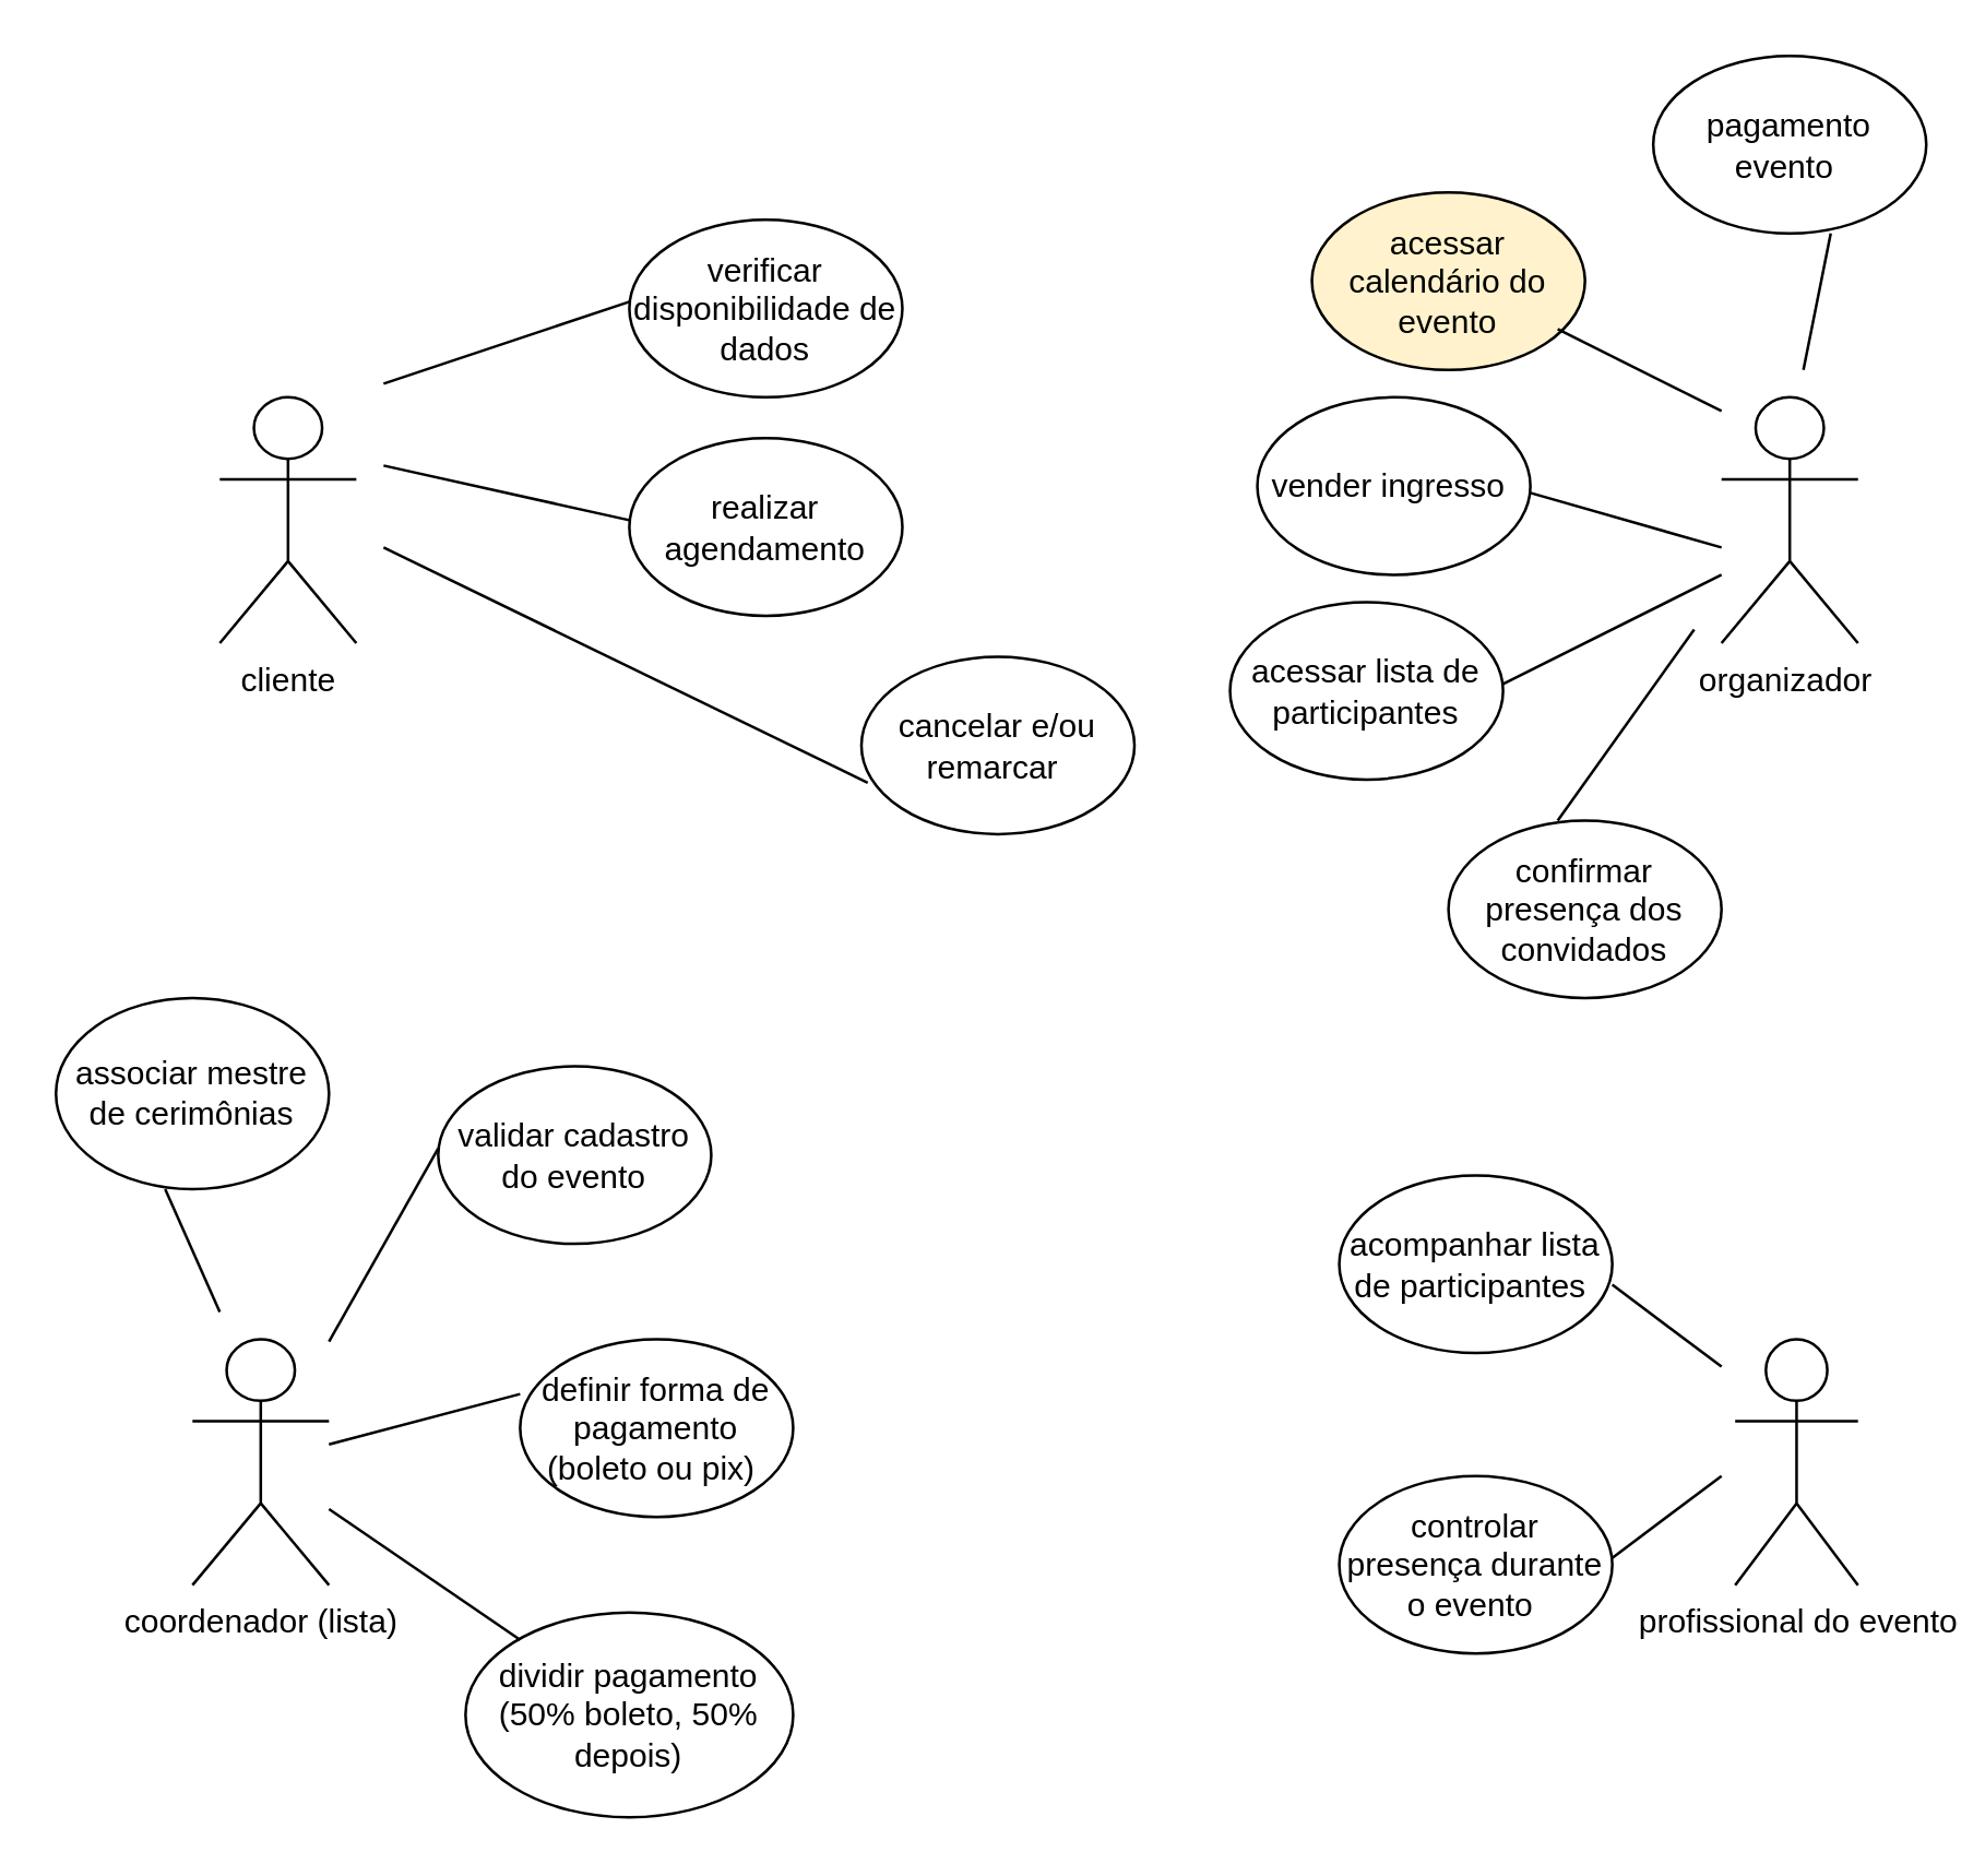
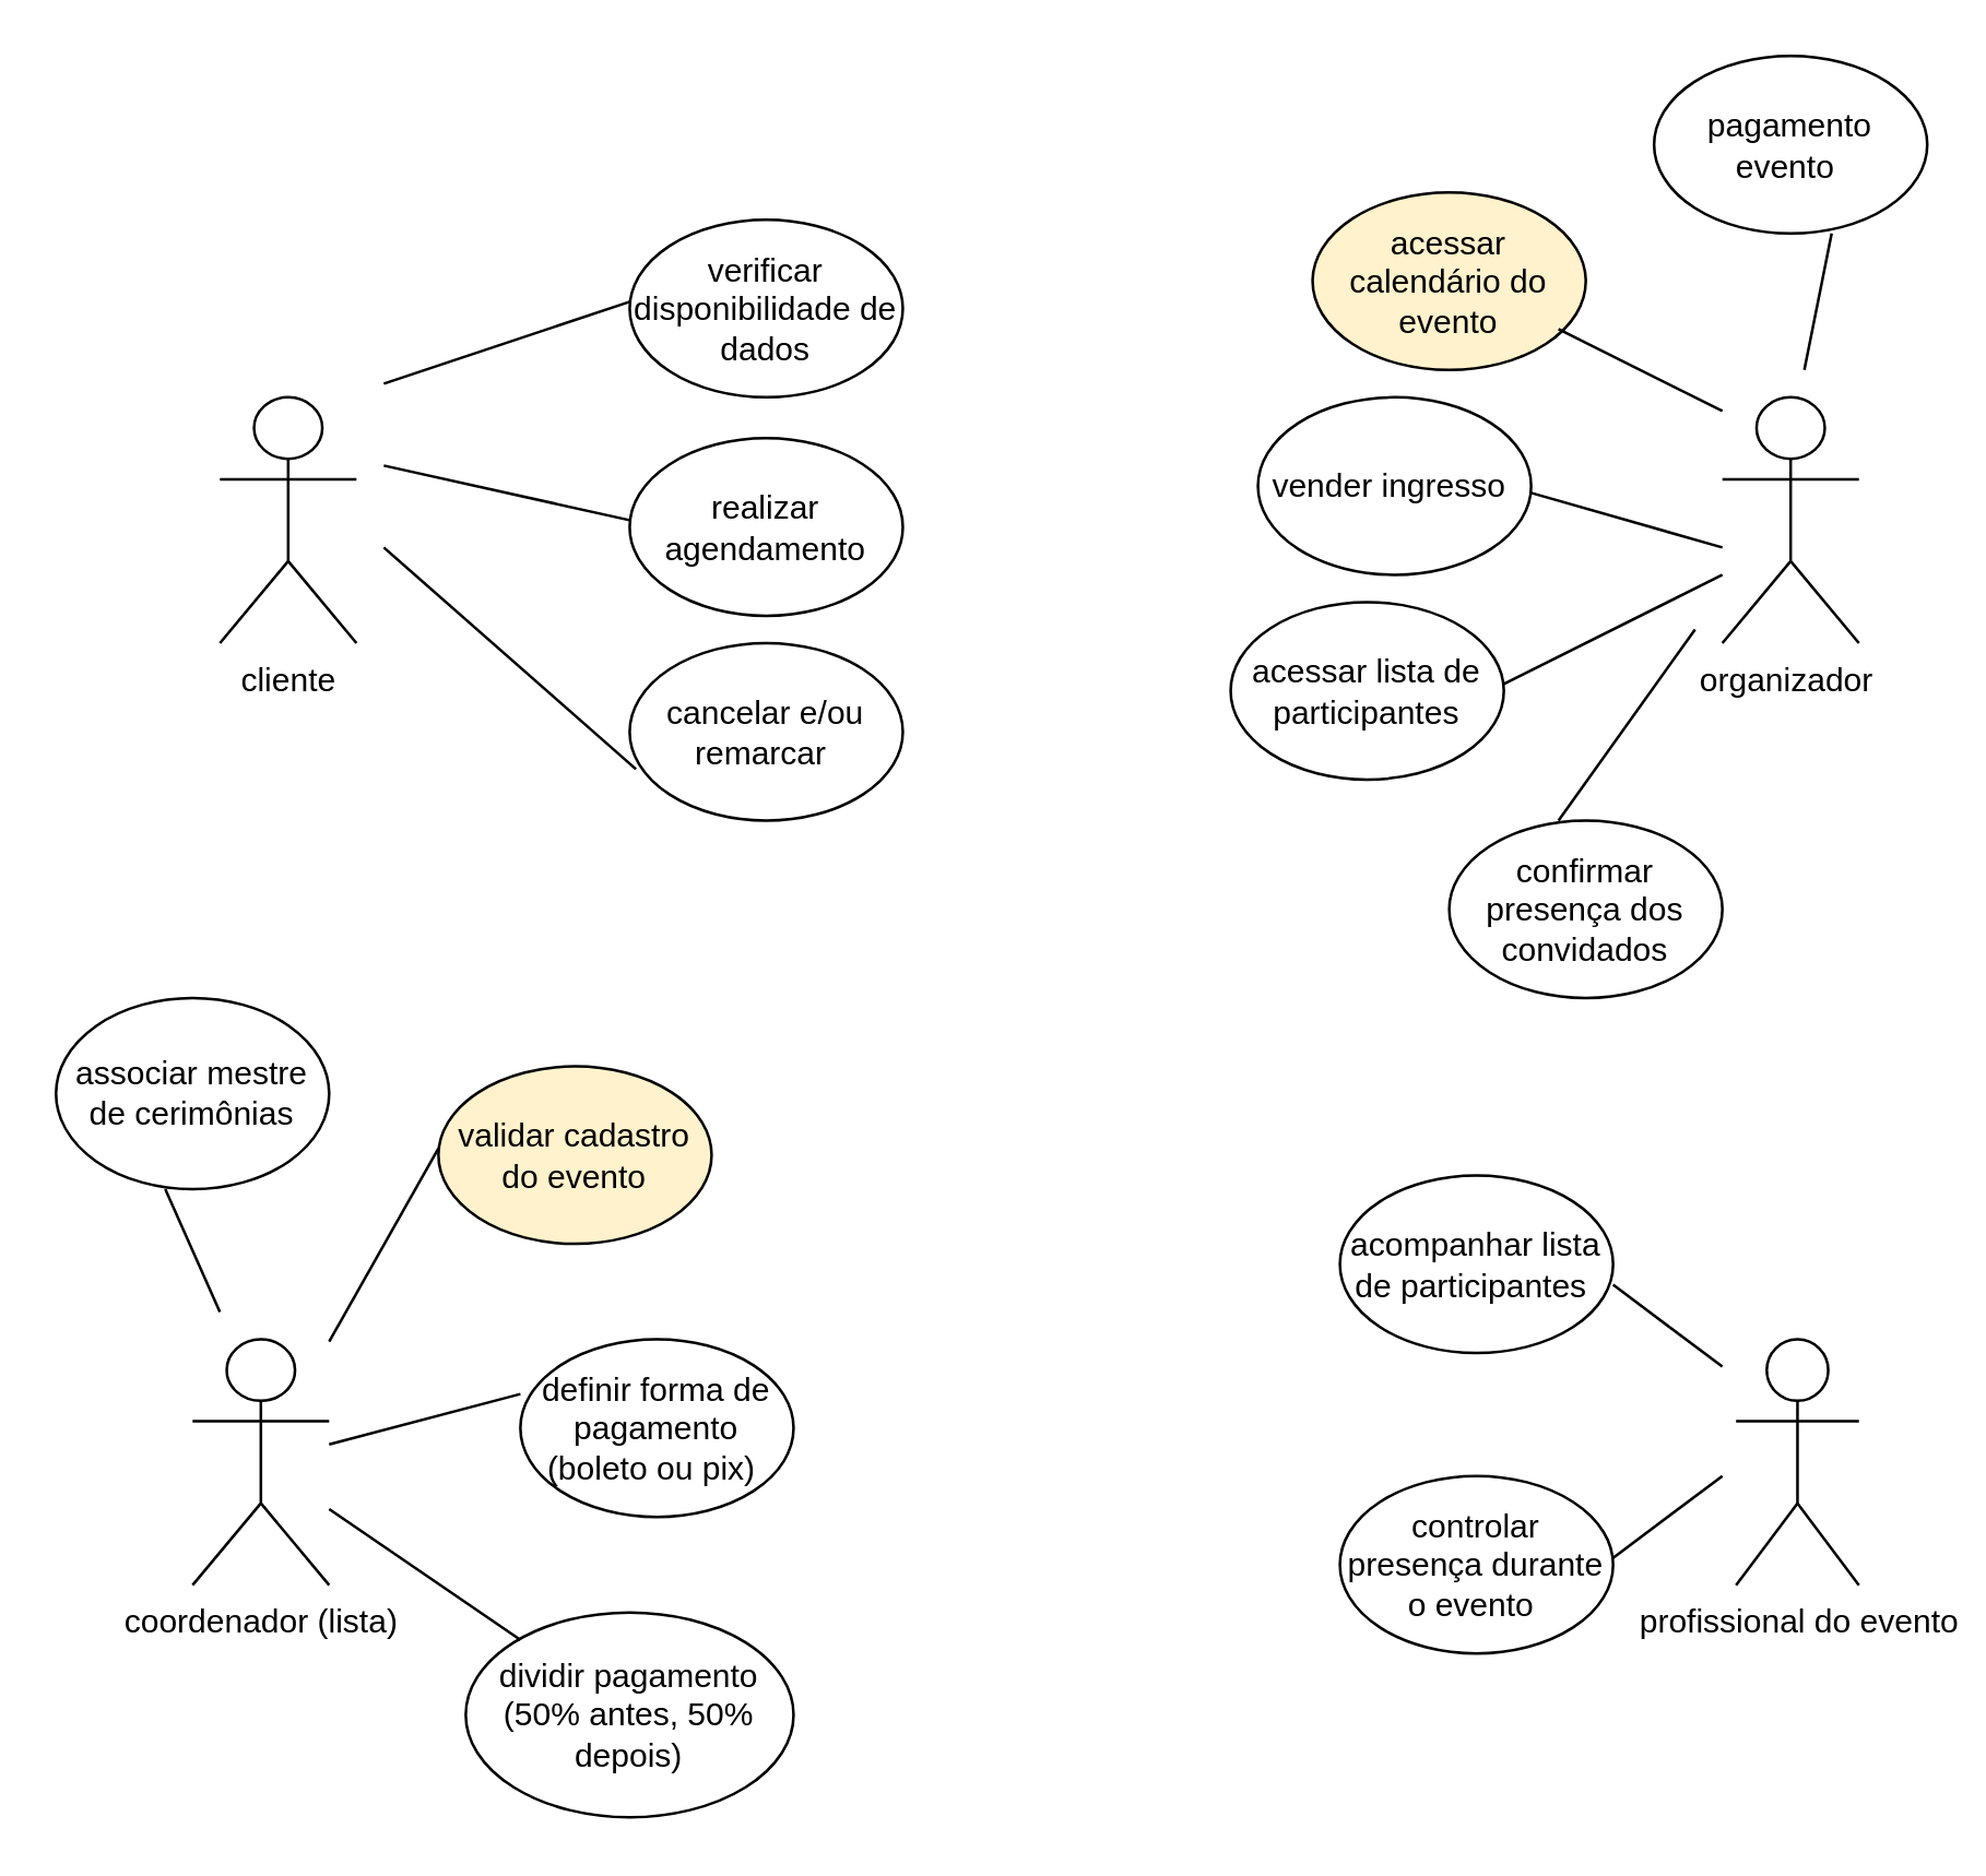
  <mxCell id="0" />
  <mxCell id="1" parent="0" />
  <mxCell id="2" value="&lt;font style=&quot;vertical-align: inherit;&quot;&gt;&lt;font style=&quot;vertical-align: inherit;&quot;&gt;cliente&lt;/font&gt;&lt;/font&gt;" style="shape=umlActor;verticalLabelPosition=bottom;verticalAlign=top;html=1;outlineConnect=0;" vertex="1" parent="1"><mxGeometry x="80" y="145" width="50" height="90" as="geometry" /></mxCell>
  <mxCell id="3" value="&lt;font style=&quot;vertical-align: inherit;&quot;&gt;&lt;font style=&quot;vertical-align: inherit;&quot;&gt;verificar disponibilidade de dados&lt;/font&gt;&lt;/font&gt;" style="ellipse;whiteSpace=wrap;html=1;" vertex="1" parent="1"><mxGeometry x="230" y="80" width="100" height="65" as="geometry" /></mxCell>
  <mxCell id="4" value="&lt;font style=&quot;vertical-align: inherit;&quot;&gt;&lt;font style=&quot;vertical-align: inherit;&quot;&gt;realizar agendamento&lt;/font&gt;&lt;/font&gt;" style="ellipse;whiteSpace=wrap;html=1;" vertex="1" parent="1"><mxGeometry x="230" y="160" width="100" height="65" as="geometry" /></mxCell>
- <mxCell id="5" value="&lt;font style=&quot;vertical-align: inherit;&quot;&gt;&lt;font style=&quot;vertical-align: inherit;&quot;&gt;&lt;font style=&quot;vertical-align: inherit;&quot;&gt;&lt;font style=&quot;vertical-align: inherit;&quot;&gt;&lt;font style=&quot;vertical-align: inherit;&quot;&gt;&lt;font style=&quot;vertical-align: inherit;&quot;&gt;cancelar e/ou remarcar&amp;nbsp;&lt;/font&gt;&lt;/font&gt;&lt;/font&gt;&lt;/font&gt;&lt;/font&gt;&lt;/font&gt;" style="ellipse;whiteSpace=wrap;html=1;" vertex="1" parent="1"><mxGeometry x="315" y="240" width="100" height="65" as="geometry" /></mxCell>
+ <mxCell id="5" value="&lt;font style=&quot;vertical-align: inherit;&quot;&gt;&lt;font style=&quot;vertical-align: inherit;&quot;&gt;&lt;font style=&quot;vertical-align: inherit;&quot;&gt;&lt;font style=&quot;vertical-align: inherit;&quot;&gt;&lt;font style=&quot;vertical-align: inherit;&quot;&gt;&lt;font style=&quot;vertical-align: inherit;&quot;&gt;cancelar e/ou remarcar&amp;nbsp;&lt;/font&gt;&lt;/font&gt;&lt;/font&gt;&lt;/font&gt;&lt;/font&gt;&lt;/font&gt;" style="ellipse;whiteSpace=wrap;html=1;" vertex="1" parent="1"><mxGeometry x="230" y="235" width="100" height="65" as="geometry" /></mxCell>
  <mxCell id="6" value="" style="endArrow=none;html=1;rounded=0;" edge="1" parent="1"><mxGeometry width="50" height="50" relative="1" as="geometry"><mxPoint x="140" y="140" as="sourcePoint" /><mxPoint x="230" y="110" as="targetPoint" /></mxGeometry></mxCell>
  <mxCell id="7" value="" style="endArrow=none;html=1;rounded=0;" edge="1" parent="1"><mxGeometry width="50" height="50" relative="1" as="geometry"><mxPoint x="140" y="170" as="sourcePoint" /><mxPoint x="230" y="190" as="targetPoint" /></mxGeometry></mxCell>
  <mxCell id="8" value="" style="endArrow=none;html=1;rounded=0;entryX=0.023;entryY=0.71;entryDx=0;entryDy=0;entryPerimeter=0;" edge="1" parent="1" target="5"><mxGeometry width="50" height="50" relative="1" as="geometry"><mxPoint x="140" y="200" as="sourcePoint" /><mxPoint x="220" y="230" as="targetPoint" /></mxGeometry></mxCell>
  <mxCell id="9" value="&lt;font style=&quot;vertical-align: inherit;&quot;&gt;&lt;font style=&quot;vertical-align: inherit;&quot;&gt;organizador&amp;nbsp;&lt;/font&gt;&lt;/font&gt;" style="shape=umlActor;verticalLabelPosition=bottom;verticalAlign=top;html=1;outlineConnect=0;" vertex="1" parent="1"><mxGeometry x="630" y="145" width="50" height="90" as="geometry" /></mxCell>
  <mxCell id="10" value="&lt;font style=&quot;vertical-align: inherit;&quot;&gt;&lt;font style=&quot;vertical-align: inherit;&quot;&gt;pagamento evento&amp;nbsp;&lt;/font&gt;&lt;/font&gt;" style="ellipse;whiteSpace=wrap;html=1;" vertex="1" parent="1"><mxGeometry x="605" y="20" width="100" height="65" as="geometry" /></mxCell>
  <mxCell id="11" value="&lt;font style=&quot;vertical-align: inherit;&quot;&gt;&lt;font style=&quot;vertical-align: inherit;&quot;&gt;acessar calendário do evento&lt;/font&gt;&lt;/font&gt;" style="ellipse;whiteSpace=wrap;html=1;fillColor=#fff2cc;" vertex="1" parent="1"><mxGeometry x="480" y="70" width="100" height="65" as="geometry" /></mxCell>
  <mxCell id="12" value="&lt;font style=&quot;vertical-align: inherit;&quot;&gt;&lt;font style=&quot;vertical-align: inherit;&quot;&gt;vender ingresso&amp;nbsp;&lt;/font&gt;&lt;/font&gt;" style="ellipse;whiteSpace=wrap;html=1;" vertex="1" parent="1"><mxGeometry x="460" y="145" width="100" height="65" as="geometry" /></mxCell>
  <mxCell id="13" value="&lt;font style=&quot;vertical-align: inherit;&quot;&gt;&lt;font style=&quot;vertical-align: inherit;&quot;&gt;acessar lista de participantes&lt;/font&gt;&lt;/font&gt;" style="ellipse;whiteSpace=wrap;html=1;" vertex="1" parent="1"><mxGeometry x="450" y="220" width="100" height="65" as="geometry" /></mxCell>
  <mxCell id="14" value="&lt;font style=&quot;vertical-align: inherit;&quot;&gt;&lt;font style=&quot;vertical-align: inherit;&quot;&gt;&lt;font style=&quot;vertical-align: inherit;&quot;&gt;&lt;font style=&quot;vertical-align: inherit;&quot;&gt;confirmar presença dos convidados&lt;/font&gt;&lt;/font&gt;&lt;/font&gt;&lt;/font&gt;" style="ellipse;whiteSpace=wrap;html=1;" vertex="1" parent="1"><mxGeometry x="530" y="300" width="100" height="65" as="geometry" /></mxCell>
  <mxCell id="15" value="&lt;font style=&quot;vertical-align: inherit;&quot;&gt;&lt;font style=&quot;vertical-align: inherit;&quot;&gt;&lt;font style=&quot;vertical-align: inherit;&quot;&gt;&lt;font style=&quot;vertical-align: inherit;&quot;&gt;coordenador (lista)&lt;/font&gt;&lt;/font&gt;&lt;/font&gt;&lt;/font&gt;" style="shape=umlActor;verticalLabelPosition=bottom;verticalAlign=top;html=1;outlineConnect=0;" vertex="1" parent="1"><mxGeometry x="70" y="490" width="50" height="90" as="geometry" /></mxCell>
- <mxCell id="16" value="&lt;font style=&quot;vertical-align: inherit;&quot;&gt;&lt;font style=&quot;vertical-align: inherit;&quot;&gt;validar cadastro do evento&lt;/font&gt;&lt;/font&gt;" style="ellipse;whiteSpace=wrap;html=1;" vertex="1" parent="1"><mxGeometry x="160" y="390" width="100" height="65" as="geometry" /></mxCell>
+ <mxCell id="16" value="&lt;font style=&quot;vertical-align: inherit;&quot;&gt;&lt;font style=&quot;vertical-align: inherit;&quot;&gt;validar cadastro do evento&lt;/font&gt;&lt;/font&gt;" style="ellipse;whiteSpace=wrap;html=1;fillColor=#fff2cc;" vertex="1" parent="1"><mxGeometry x="160" y="390" width="100" height="65" as="geometry" /></mxCell>
  <mxCell id="17" value="&lt;font style=&quot;vertical-align: inherit;&quot;&gt;&lt;font style=&quot;vertical-align: inherit;&quot;&gt;&lt;font style=&quot;vertical-align: inherit;&quot;&gt;&lt;font style=&quot;vertical-align: inherit;&quot;&gt;definir forma de pagamento (boleto ou pix)&amp;nbsp;&lt;/font&gt;&lt;/font&gt;&lt;/font&gt;&lt;/font&gt;" style="ellipse;whiteSpace=wrap;html=1;" vertex="1" parent="1"><mxGeometry x="190" y="490" width="100" height="65" as="geometry" /></mxCell>
- <mxCell id="18" value="&lt;font style=&quot;vertical-align: inherit;&quot;&gt;&lt;font style=&quot;vertical-align: inherit;&quot;&gt;dividir pagamento (50% boleto, 50% depois)&lt;/font&gt;&lt;/font&gt;" style="ellipse;whiteSpace=wrap;html=1;" vertex="1" parent="1"><mxGeometry x="170" y="590" width="120" height="75" as="geometry" /></mxCell>
+ <mxCell id="18" value="&lt;font style=&quot;vertical-align: inherit;&quot;&gt;&lt;font style=&quot;vertical-align: inherit;&quot;&gt;dividir pagamento (50% antes, 50% depois)&lt;/font&gt;&lt;/font&gt;" style="ellipse;whiteSpace=wrap;html=1;" vertex="1" parent="1"><mxGeometry x="170" y="590" width="120" height="75" as="geometry" /></mxCell>
  <mxCell id="19" value="" style="endArrow=none;html=1;rounded=0;" edge="1" parent="1" source="15"><mxGeometry width="50" height="50" relative="1" as="geometry"><mxPoint x="120" y="480" as="sourcePoint" /><mxPoint x="160" y="420" as="targetPoint" /></mxGeometry></mxCell>
  <mxCell id="20" value="" style="endArrow=none;html=1;rounded=0;" edge="1" parent="1" source="15"><mxGeometry width="50" height="50" relative="1" as="geometry"><mxPoint x="130" y="520" as="sourcePoint" /><mxPoint x="190" y="510" as="targetPoint" /></mxGeometry></mxCell>
  <mxCell id="21" value="" style="endArrow=none;html=1;rounded=0;" edge="1" parent="1" source="15"><mxGeometry width="50" height="50" relative="1" as="geometry"><mxPoint x="130" y="560" as="sourcePoint" /><mxPoint x="190" y="600" as="targetPoint" /></mxGeometry></mxCell>
  <mxCell id="22" value="" style="endArrow=none;html=1;rounded=0;" edge="1" parent="1"><mxGeometry width="50" height="50" relative="1" as="geometry"><mxPoint x="570" y="300" as="sourcePoint" /><mxPoint x="620" y="230" as="targetPoint" /></mxGeometry></mxCell>
  <mxCell id="23" value="" style="endArrow=none;html=1;rounded=0;" edge="1" parent="1"><mxGeometry width="50" height="50" relative="1" as="geometry"><mxPoint x="550" y="250" as="sourcePoint" /><mxPoint x="630" y="210" as="targetPoint" /></mxGeometry></mxCell>
  <mxCell id="24" value="" style="endArrow=none;html=1;rounded=0;" edge="1" parent="1"><mxGeometry width="50" height="50" relative="1" as="geometry"><mxPoint x="560" y="180" as="sourcePoint" /><mxPoint x="630" y="200" as="targetPoint" /></mxGeometry></mxCell>
  <mxCell id="25" value="" style="endArrow=none;html=1;rounded=0;" edge="1" parent="1"><mxGeometry width="50" height="50" relative="1" as="geometry"><mxPoint x="660" y="135" as="sourcePoint" /><mxPoint x="670" y="85" as="targetPoint" /></mxGeometry></mxCell>
  <mxCell id="26" value="" style="endArrow=none;html=1;rounded=0;" edge="1" parent="1"><mxGeometry width="50" height="50" relative="1" as="geometry"><mxPoint x="570" y="120" as="sourcePoint" /><mxPoint x="630" y="150" as="targetPoint" /></mxGeometry></mxCell>
  <mxCell id="27" value="&lt;font style=&quot;vertical-align: inherit;&quot;&gt;&lt;font style=&quot;vertical-align: inherit;&quot;&gt;profissional do evento&lt;/font&gt;&lt;/font&gt;" style="shape=umlActor;verticalLabelPosition=bottom;verticalAlign=top;html=1;outlineConnect=0;" vertex="1" parent="1"><mxGeometry x="635" y="490" width="45" height="90" as="geometry" /></mxCell>
  <mxCell id="28" value="&lt;font style=&quot;vertical-align: inherit;&quot;&gt;&lt;font style=&quot;vertical-align: inherit;&quot;&gt;acompanhar lista de participantes&amp;nbsp;&lt;/font&gt;&lt;/font&gt;" style="ellipse;whiteSpace=wrap;html=1;" vertex="1" parent="1"><mxGeometry x="490" y="430" width="100" height="65" as="geometry" /></mxCell>
  <mxCell id="29" value="&lt;font style=&quot;vertical-align: inherit;&quot;&gt;&lt;font style=&quot;vertical-align: inherit;&quot;&gt;controlar presença durante o evento&amp;nbsp;&lt;/font&gt;&lt;/font&gt;" style="ellipse;whiteSpace=wrap;html=1;" vertex="1" parent="1"><mxGeometry x="490" y="540" width="100" height="65" as="geometry" /></mxCell>
  <mxCell id="30" value="" style="endArrow=none;html=1;rounded=0;" edge="1" parent="1"><mxGeometry width="50" height="50" relative="1" as="geometry"><mxPoint x="590" y="470" as="sourcePoint" /><mxPoint x="630" y="500" as="targetPoint" /></mxGeometry></mxCell>
  <mxCell id="31" value="" style="endArrow=none;html=1;rounded=0;" edge="1" parent="1"><mxGeometry width="50" height="50" relative="1" as="geometry"><mxPoint x="590" y="570" as="sourcePoint" /><mxPoint x="630" y="540" as="targetPoint" /></mxGeometry></mxCell>
  <mxCell id="32" value="&lt;font style=&quot;vertical-align: inherit;&quot;&gt;&lt;font style=&quot;vertical-align: inherit;&quot;&gt;&lt;font style=&quot;vertical-align: inherit;&quot;&gt;&lt;font style=&quot;vertical-align: inherit;&quot;&gt;&lt;font style=&quot;vertical-align: inherit;&quot;&gt;&lt;font style=&quot;vertical-align: inherit;&quot;&gt;associar mestre de cerimônias&lt;/font&gt;&lt;/font&gt;&lt;/font&gt;&lt;/font&gt;&lt;/font&gt;&lt;/font&gt;" style="ellipse;whiteSpace=wrap;html=1;" vertex="1" parent="1"><mxGeometry x="20" y="365" width="100" height="70" as="geometry" /></mxCell>
  <mxCell id="33" value="" style="endArrow=none;html=1;rounded=0;" edge="1" parent="1"><mxGeometry width="50" height="50" relative="1" as="geometry"><mxPoint x="80" y="480" as="sourcePoint" /><mxPoint x="60" y="435" as="targetPoint" /><Array as="points" /></mxGeometry></mxCell>
